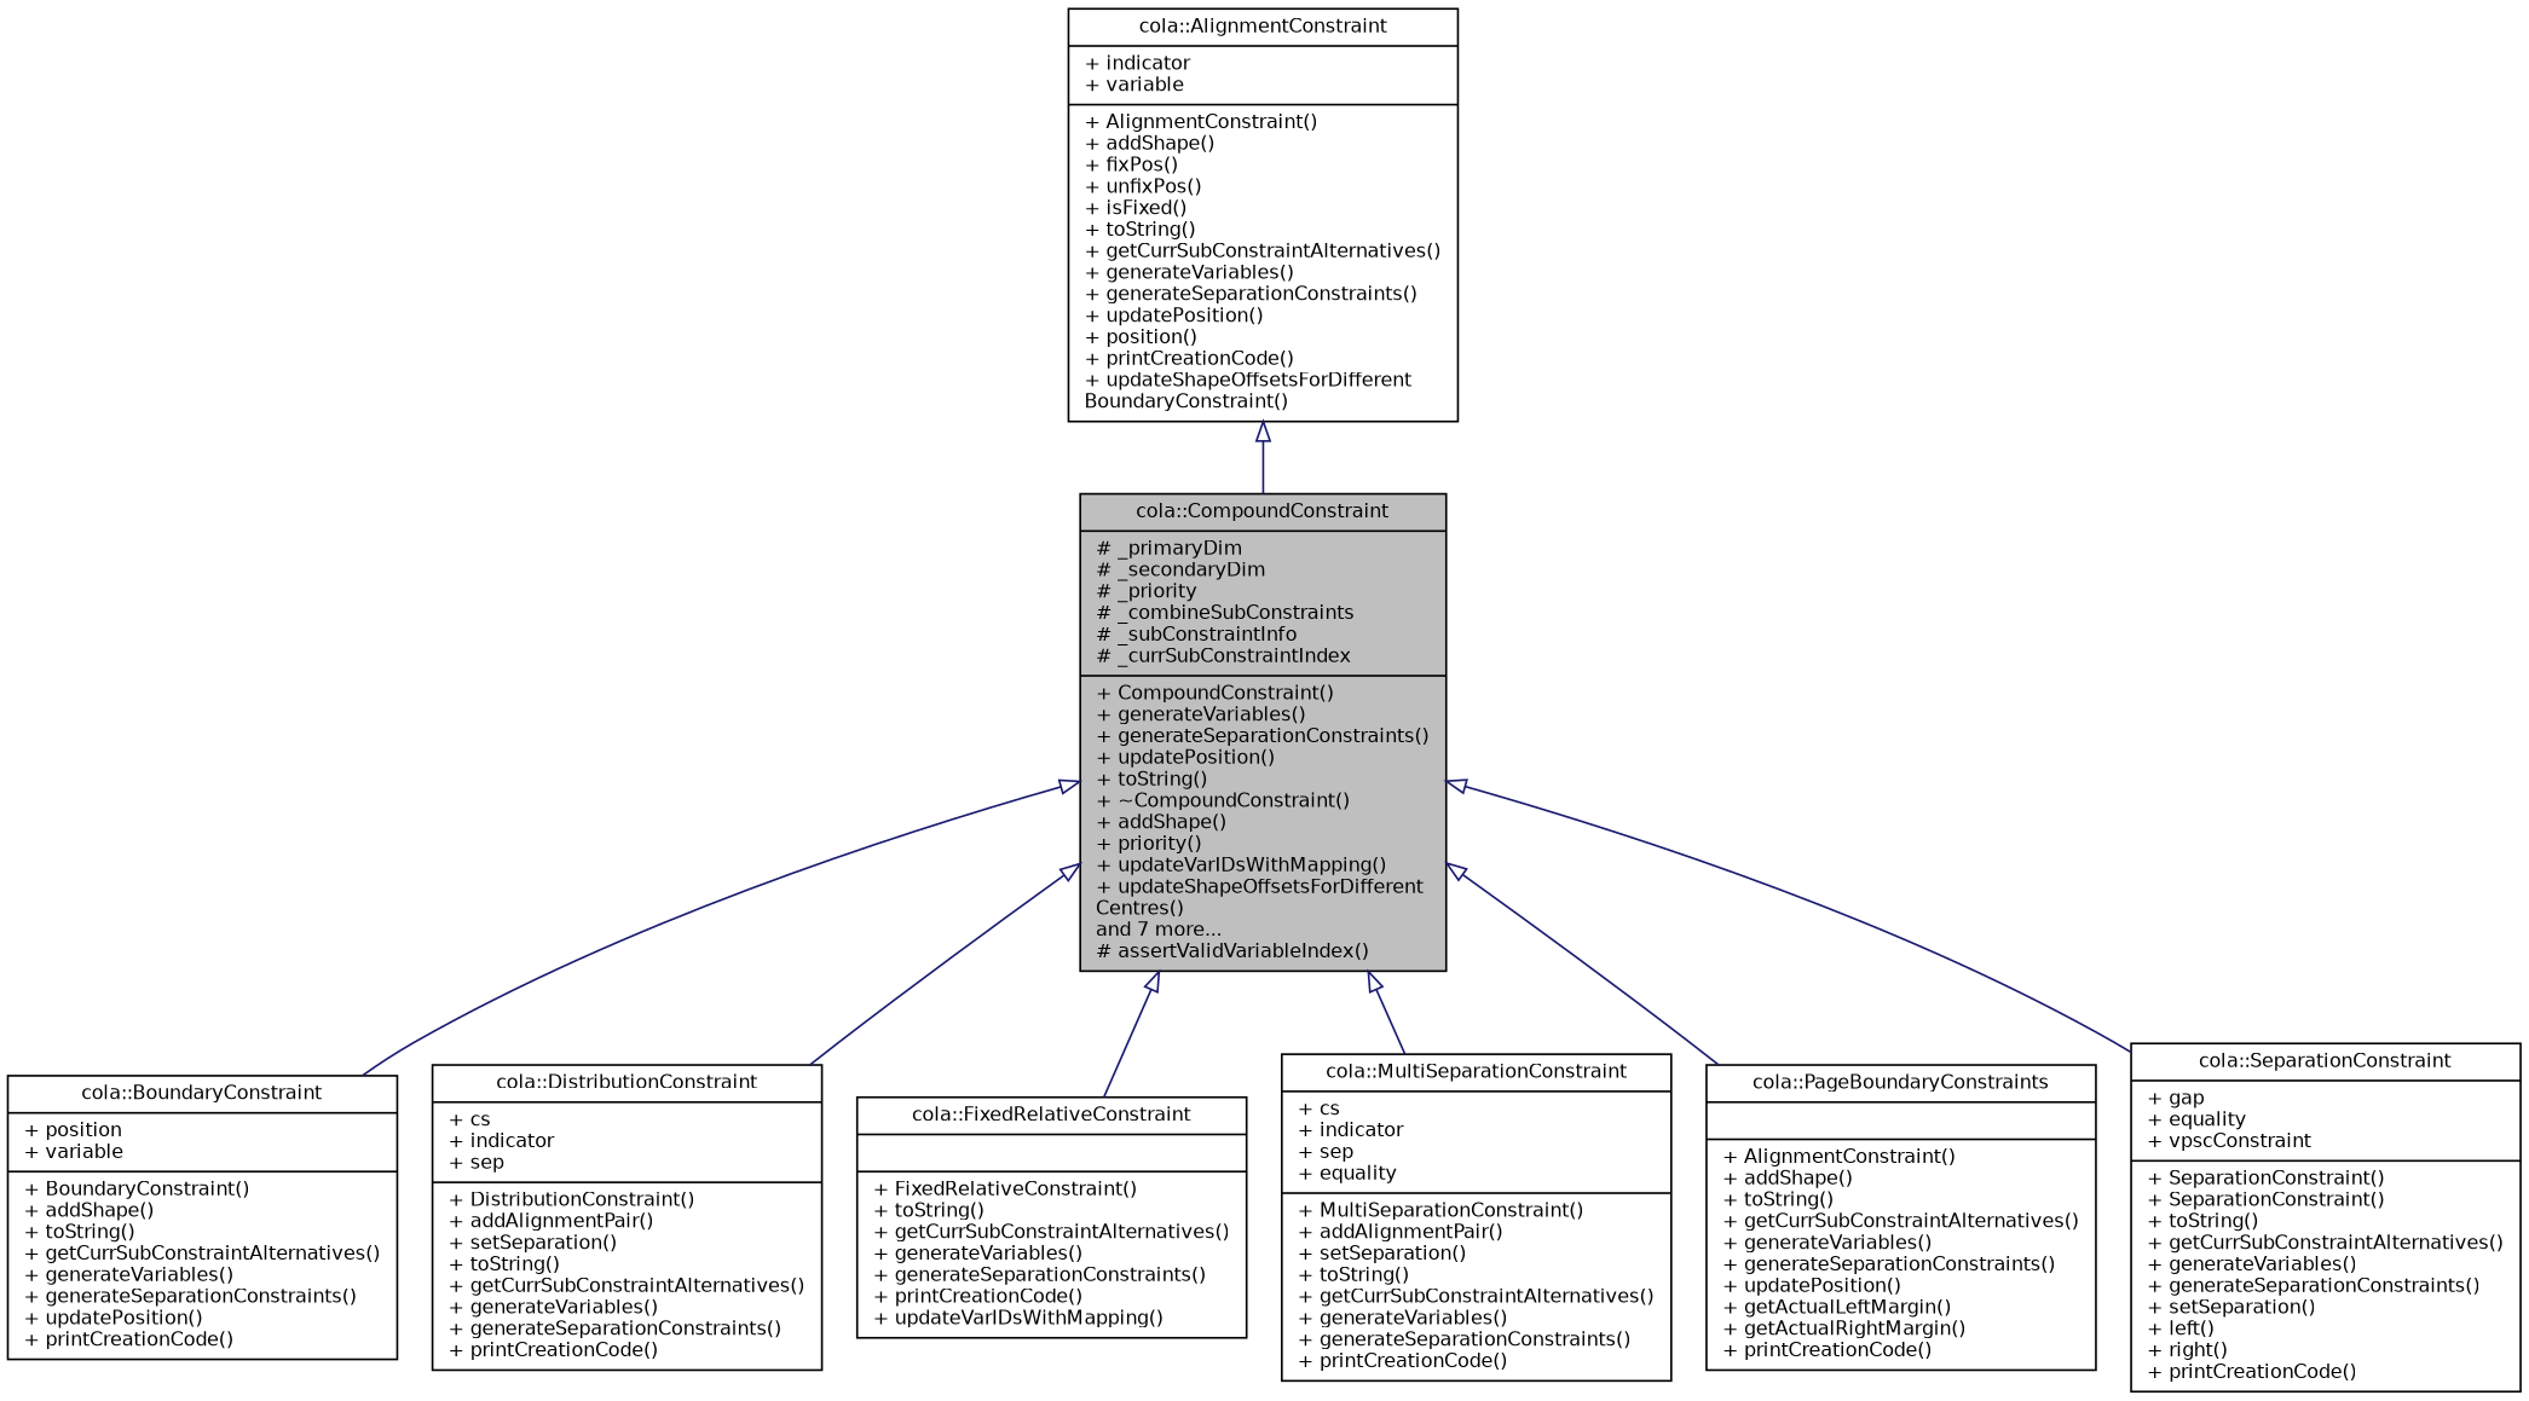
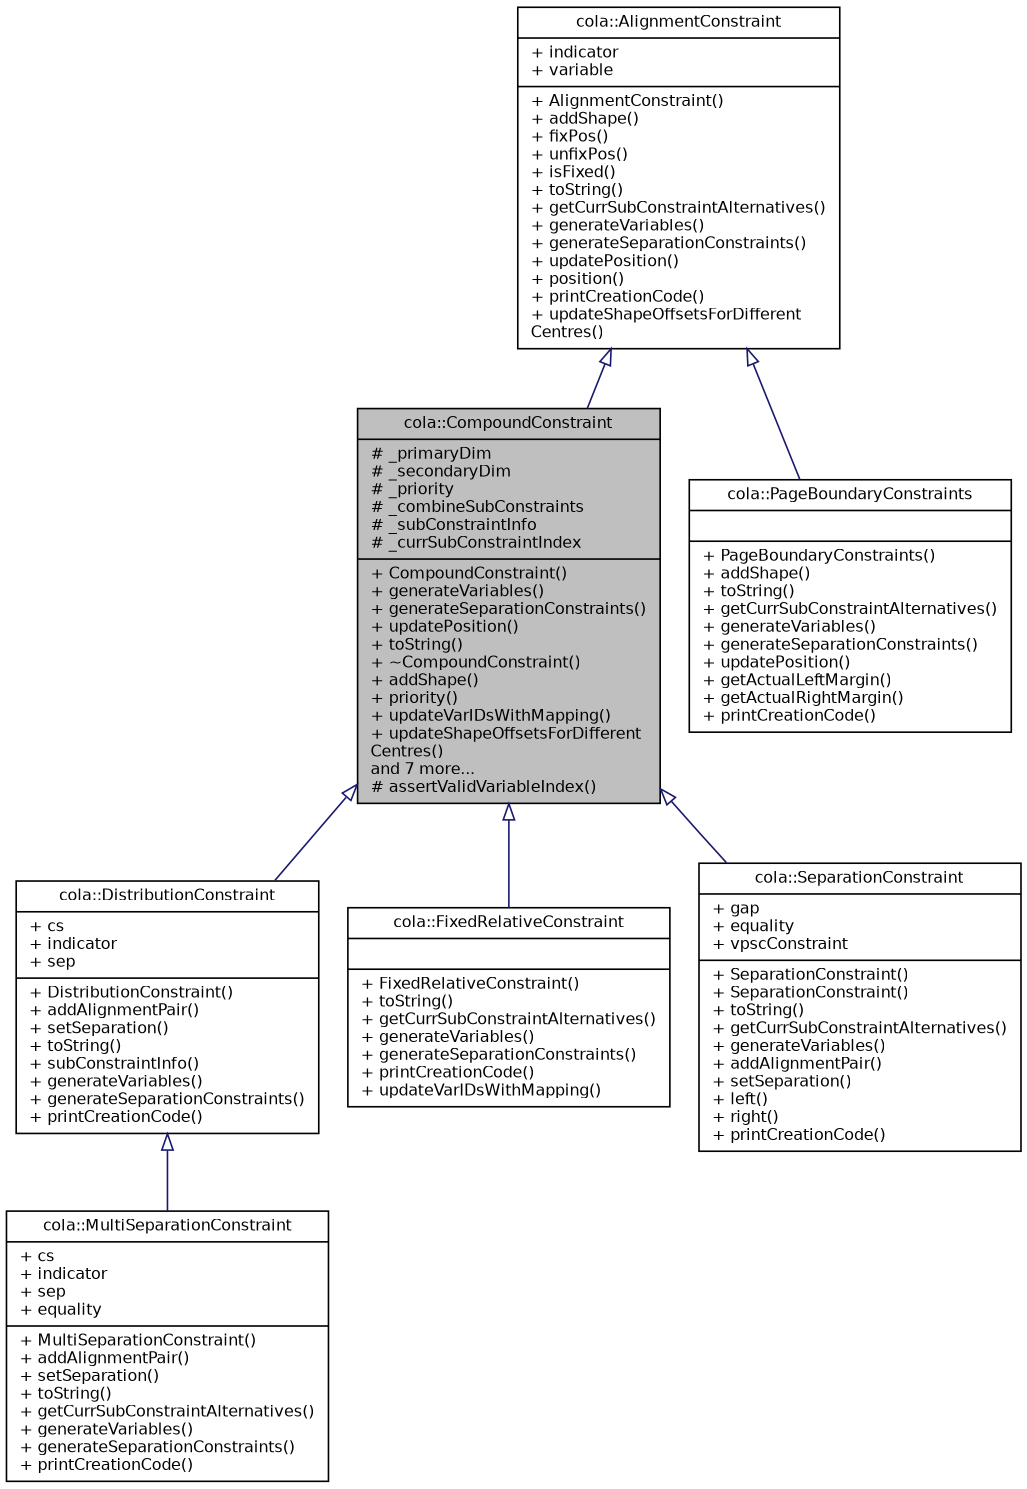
  digraph {
    fontname="DejaVu Sans"
    node [color=black fillcolor=white fontname="DejaVu Sans" fontsize=10 shape=record style=filled]
    edge [arrowtail=onormal color=midnightblue dir=back fontname="DejaVu Sans" fontsize=10 labelfontname=Helvetica labelfontsize=10 style=solid]
    n1 [fillcolor=grey75 fontcolor=black height=0.2 label="{cola::CompoundConstraint\n|# _primaryDim\l# _secondaryDim\l# _priority\l# _combineSubConstraints\l# _subConstraintInfo\l# _currSubConstraintIndex\l|+ CompoundConstraint()\l+ generateVariables()\l+ generateSeparationConstraints()\l+ updatePosition()\l+ toString()\l+ ~CompoundConstraint()\l+ addShape()\l+ priority()\l+ updateVarIDsWithMapping()\l+ updateShapeOffsetsForDifferent\lCentres()\land 7 more...\l# assertValidVariableIndex()\l}" width=0.4]
-   n2 [height=0.2 label="{cola::BoundaryConstraint\n|+ position\l+ variable\l|+ BoundaryConstraint()\l+ addShape()\l+ toString()\l+ getCurrSubConstraintAlternatives()\l+ generateVariables()\l+ generateSeparationConstraints()\l+ updatePosition()\l+ printCreationCode()\l}" width=0.4]
-   n3 [height=0.2 label="{cola::DistributionConstraint\n|+ cs\l+ indicator\l+ sep\l|+ DistributionConstraint()\l+ addAlignmentPair()\l+ setSeparation()\l+ toString()\l+ getCurrSubConstraintAlternatives()\l+ generateVariables()\l+ generateSeparationConstraints()\l+ printCreationCode()\l}" width=0.4]
+   n3 [height=0.2 label="{cola::DistributionConstraint\n|+ cs\l+ indicator\l+ sep\l|+ DistributionConstraint()\l+ addAlignmentPair()\l+ setSeparation()\l+ toString()\l+ subConstraintInfo()\l+ generateVariables()\l+ generateSeparationConstraints()\l+ printCreationCode()\l}" width=0.4]
    n4 [height=0.2 label="{cola::FixedRelativeConstraint\n||+ FixedRelativeConstraint()\l+ toString()\l+ getCurrSubConstraintAlternatives()\l+ generateVariables()\l+ generateSeparationConstraints()\l+ printCreationCode()\l+ updateVarIDsWithMapping()\l}" width=0.4]
    n5 [height=0.2 label="{cola::MultiSeparationConstraint\n|+ cs\l+ indicator\l+ sep\l+ equality\l|+ MultiSeparationConstraint()\l+ addAlignmentPair()\l+ setSeparation()\l+ toString()\l+ getCurrSubConstraintAlternatives()\l+ generateVariables()\l+ generateSeparationConstraints()\l+ printCreationCode()\l}" width=0.4]
-   n6 [height=0.2 label="{cola::PageBoundaryConstraints\n||+ AlignmentConstraint()\l+ addShape()\l+ toString()\l+ getCurrSubConstraintAlternatives()\l+ generateVariables()\l+ generateSeparationConstraints()\l+ updatePosition()\l+ getActualLeftMargin()\l+ getActualRightMargin()\l+ printCreationCode()\l}" width=0.4]
-   n7 [height=0.2 label="{cola::SeparationConstraint\n|+ gap\l+ equality\l+ vpscConstraint\l|+ SeparationConstraint()\l+ SeparationConstraint()\l+ toString()\l+ getCurrSubConstraintAlternatives()\l+ generateVariables()\l+ generateSeparationConstraints()\l+ setSeparation()\l+ left()\l+ right()\l+ printCreationCode()\l}" width=0.4]
-   n8 [height=0.2 label="{cola::AlignmentConstraint\n|+ indicator\l+ variable\l|+ AlignmentConstraint()\l+ addShape()\l+ fixPos()\l+ unfixPos()\l+ isFixed()\l+ toString()\l+ getCurrSubConstraintAlternatives()\l+ generateVariables()\l+ generateSeparationConstraints()\l+ updatePosition()\l+ position()\l+ printCreationCode()\l+ updateShapeOffsetsForDifferent\lBoundaryConstraint()\l}" width=0.4]
-   n1 -> n2
+   n6 [height=0.2 label="{cola::PageBoundaryConstraints\n||+ PageBoundaryConstraints()\l+ addShape()\l+ toString()\l+ getCurrSubConstraintAlternatives()\l+ generateVariables()\l+ generateSeparationConstraints()\l+ updatePosition()\l+ getActualLeftMargin()\l+ getActualRightMargin()\l+ printCreationCode()\l}" width=0.4]
+   n7 [height=0.2 label="{cola::SeparationConstraint\n|+ gap\l+ equality\l+ vpscConstraint\l|+ SeparationConstraint()\l+ SeparationConstraint()\l+ toString()\l+ getCurrSubConstraintAlternatives()\l+ generateVariables()\l+ addAlignmentPair()\l+ setSeparation()\l+ left()\l+ right()\l+ printCreationCode()\l}" width=0.4]
+   n8 [height=0.2 label="{cola::AlignmentConstraint\n|+ indicator\l+ variable\l|+ AlignmentConstraint()\l+ addShape()\l+ fixPos()\l+ unfixPos()\l+ isFixed()\l+ toString()\l+ getCurrSubConstraintAlternatives()\l+ generateVariables()\l+ generateSeparationConstraints()\l+ updatePosition()\l+ position()\l+ printCreationCode()\l+ updateShapeOffsetsForDifferent\lCentres()\l}" width=0.4]
    n1 -> n3
    n1 -> n4
-   n1 -> n5
-   n1 -> n6
+   n3 -> n5
+   n8 -> n6
    n1 -> n7
    n8 -> n1
  }
